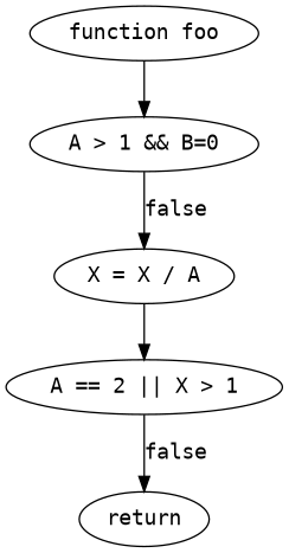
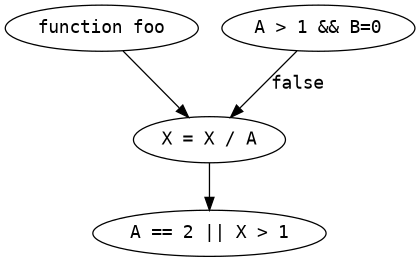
  digraph {
    fontname="DejaVu Sans Mono"
    node [fontname="DejaVu Sans Mono"]
    edge [fontname="DejaVu Sans Mono"]
    n1 [label="function foo"]
    n2 [label="A > 1 && B=0"]
    n3 [label="X = X / A"]
    n4 [label="A == 2 || X > 1"]
-   n5 [label=return]
-   n1 -> n2
+   n1 -> n3
    n2 -> n3 [label=false]
    n3 -> n4
-   n4 -> n5 [label=false]
  }
